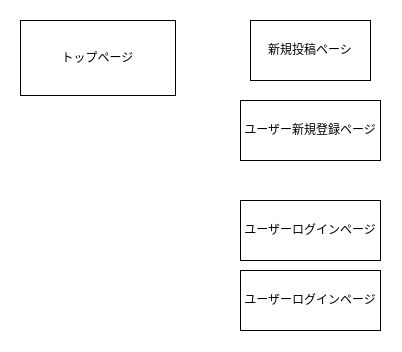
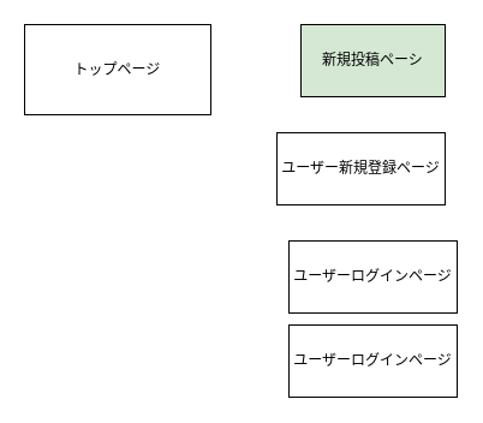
  <mxCell id="0" />
  <mxCell id="1" parent="0" />
  <mxCell id="2" value="トップページ" style="rounded=0;whiteSpace=wrap;html=1;" vertex="1" parent="1"><mxGeometry x="20" y="20" width="155" height="75" as="geometry" /></mxCell>
- <mxCell id="3" value="新規投稿ペーシ" style="rounded=0;whiteSpace=wrap;html=1;" vertex="1" parent="1"><mxGeometry x="250" y="20" width="120" height="60" as="geometry" /></mxCell>
- <mxCell id="4" value="ユーザー新規登録ページ" style="rounded=0;whiteSpace=wrap;html=1;" vertex="1" parent="1"><mxGeometry x="240" y="100" width="140" height="60" as="geometry" /></mxCell>
+ <mxCell id="3" value="新規投稿ペーシ" style="rounded=0;whiteSpace=wrap;html=1;fillColor=#d5e8d4;" vertex="1" parent="1"><mxGeometry x="250" y="20" width="120" height="60" as="geometry" /></mxCell>
+ <mxCell id="4" value="ユーザー新規登録ページ" style="rounded=0;whiteSpace=wrap;html=1;" vertex="1" parent="1"><mxGeometry x="230" y="110" width="140" height="60" as="geometry" /></mxCell>
  <mxCell id="5" value="ユーザーログインページ" style="rounded=0;whiteSpace=wrap;html=1;" vertex="1" parent="1"><mxGeometry x="240" y="200" width="140" height="60" as="geometry" /></mxCell>
  <mxCell id="6" value="ユーザーログインページ" style="rounded=0;whiteSpace=wrap;html=1;" vertex="1" parent="1"><mxGeometry x="240" y="270" width="140" height="60" as="geometry" /></mxCell>
